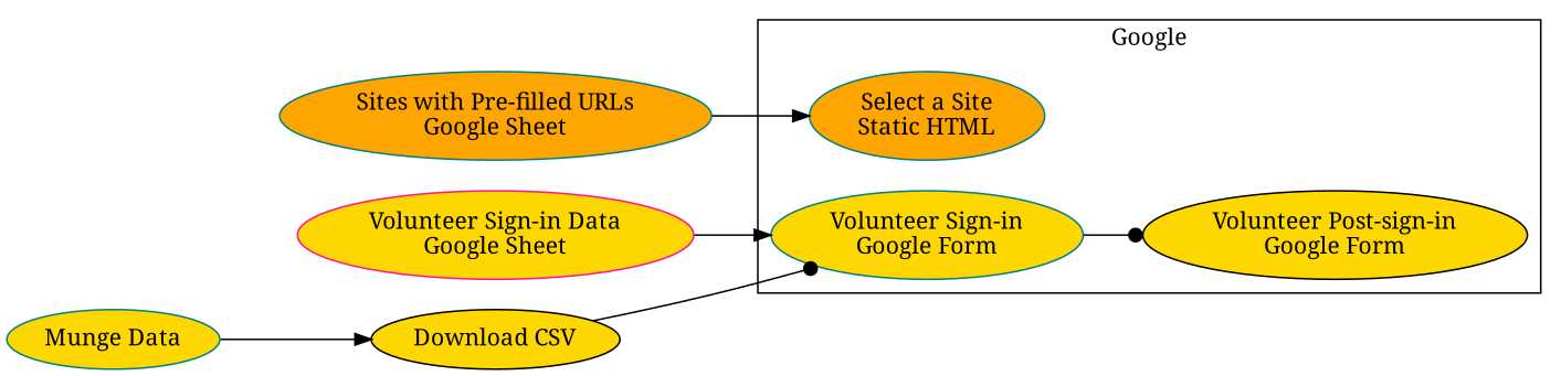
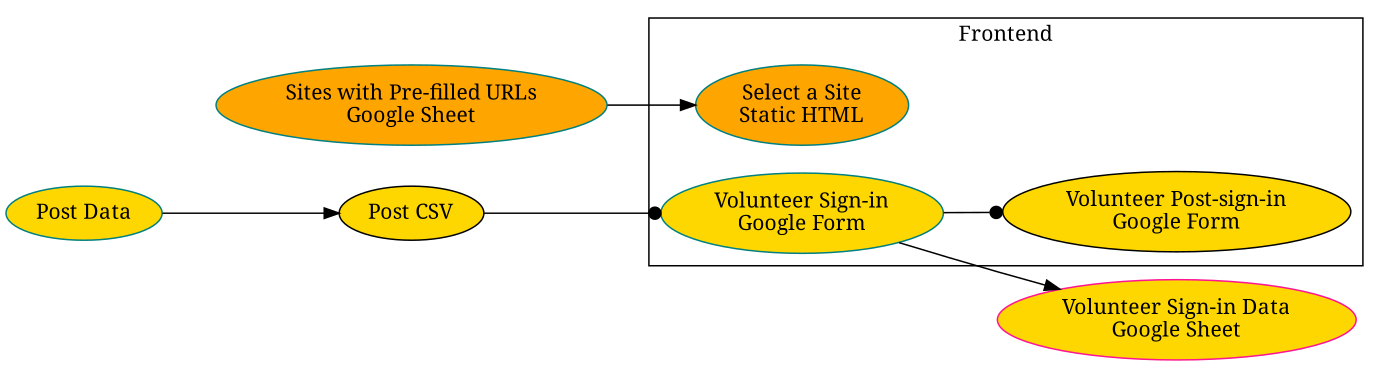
  digraph {
    fontname="Noto Serif"
    rankdir=LR
    node [color=teal fillcolor=gold fontname="Noto Serif" style=filled]
    edge [arrowhead=normal fontname="Noto Serif"]
    "Select a Site\nStatic HTML" [fillcolor=orange]
    "Volunteer Sign-in\nGoogle Form"
    "Volunteer Post-sign-in\nGoogle Form" [color=black]
    "Volunteer Sign-in Data\nGoogle Sheet" [color=deeppink]
    "Sites with Pre-filled URLs\nGoogle Sheet" [fillcolor=orange]
-   "Download CSV" [color=black]
-   "Munge Data"
+   "Download CSV" [color=black label="Post CSV"]
+   "Munge Data" [label="Post Data"]
    subgraph cluster_1 {
-     label=Google
+     label=Frontend
      "Select a Site\nStatic HTML"
      "Volunteer Sign-in\nGoogle Form"
      "Volunteer Post-sign-in\nGoogle Form"
    }
    "Volunteer Sign-in\nGoogle Form" -> "Volunteer Post-sign-in\nGoogle Form" [arrowhead=dot]
-   "Volunteer Sign-in Data\nGoogle Sheet" -> "Volunteer Sign-in\nGoogle Form"
+   "Volunteer Sign-in\nGoogle Form" -> "Volunteer Sign-in Data\nGoogle Sheet"
    "Sites with Pre-filled URLs\nGoogle Sheet" -> "Select a Site\nStatic HTML"
    "Download CSV" -> "Volunteer Sign-in\nGoogle Form" [arrowhead=dot]
    "Munge Data" -> "Download CSV"
  }
